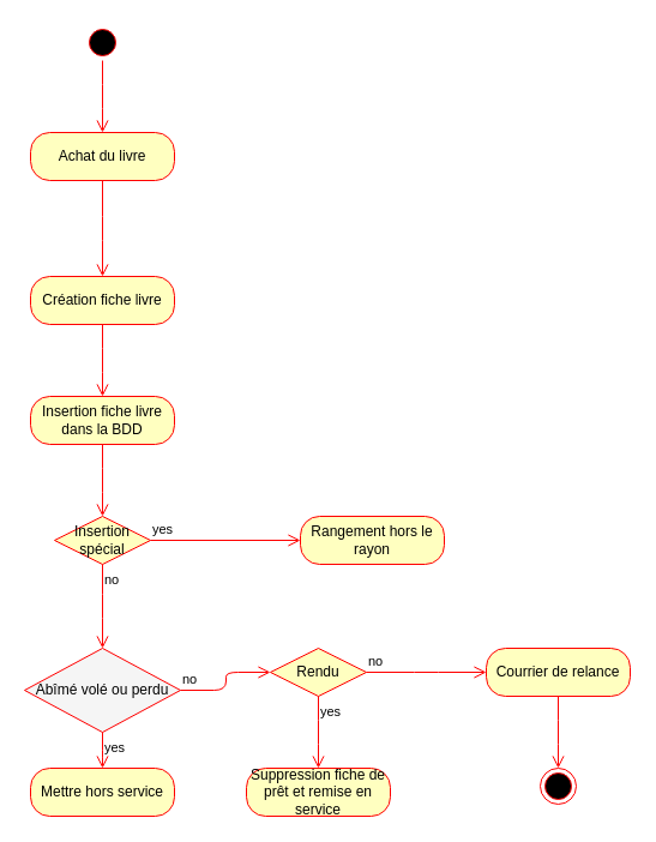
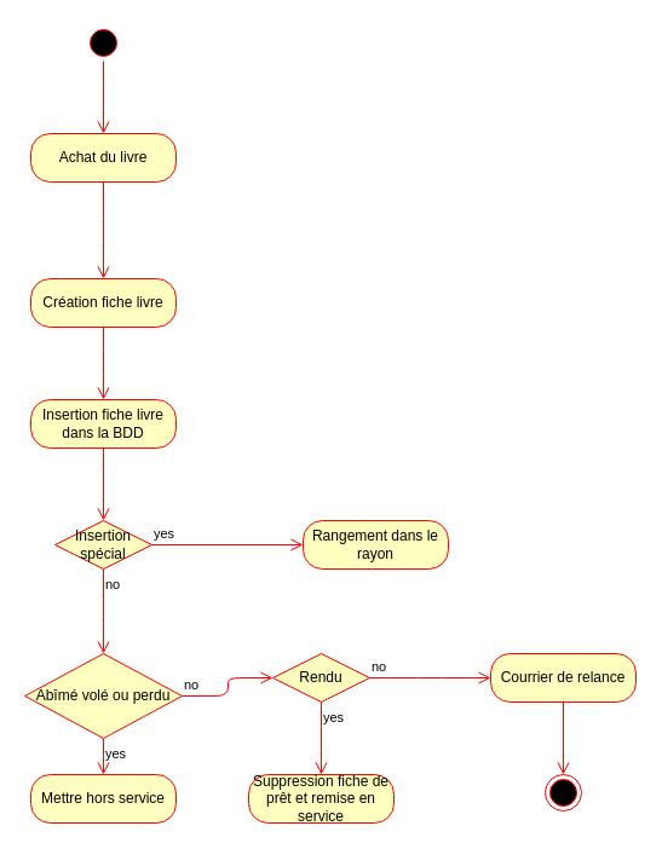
  <mxCell id="0" />
  <mxCell id="1" parent="0" />
  <mxCell id="2" value="" style="ellipse;html=1;shape=startState;fillColor=#000000;strokeColor=#ff0000;" vertex="1" parent="1"><mxGeometry x="70" y="20" width="30" height="30" as="geometry" /></mxCell>
  <mxCell id="3" value="" style="edgeStyle=orthogonalEdgeStyle;html=1;verticalAlign=bottom;endArrow=open;endSize=8;strokeColor=#ff0000;" edge="1" parent="1" source="2"><mxGeometry relative="1" as="geometry"><mxPoint x="85" y="110" as="targetPoint" /></mxGeometry></mxCell>
  <mxCell id="4" value="Achat du livre" style="rounded=1;whiteSpace=wrap;html=1;arcSize=40;fontColor=#000000;fillColor=#ffffc0;strokeColor=#ff0000;" vertex="1" parent="1"><mxGeometry x="25" y="110" width="120" height="40" as="geometry" /></mxCell>
  <mxCell id="5" value="" style="edgeStyle=orthogonalEdgeStyle;html=1;verticalAlign=bottom;endArrow=open;endSize=8;strokeColor=#ff0000;entryX=0.5;entryY=0;entryDx=0;entryDy=0;" edge="1" parent="1" source="4"><mxGeometry relative="1" as="geometry"><mxPoint x="85" y="230" as="targetPoint" /></mxGeometry></mxCell>
  <mxCell id="6" value="Création fiche livre" style="rounded=1;whiteSpace=wrap;html=1;arcSize=40;fontColor=#000000;fillColor=#ffffc0;strokeColor=#ff0000;" vertex="1" parent="1"><mxGeometry x="25" y="230" width="120" height="40" as="geometry" /></mxCell>
  <mxCell id="7" value="" style="edgeStyle=orthogonalEdgeStyle;html=1;verticalAlign=bottom;endArrow=open;endSize=8;strokeColor=#ff0000;" edge="1" parent="1" source="6"><mxGeometry relative="1" as="geometry"><mxPoint x="85" y="330" as="targetPoint" /></mxGeometry></mxCell>
  <mxCell id="8" value="Insertion fiche livre dans la BDD" style="rounded=1;whiteSpace=wrap;html=1;arcSize=40;fontColor=#000000;fillColor=#ffffc0;strokeColor=#ff0000;" vertex="1" parent="1"><mxGeometry x="25" y="330" width="120" height="40" as="geometry" /></mxCell>
  <mxCell id="9" value="" style="edgeStyle=orthogonalEdgeStyle;html=1;verticalAlign=bottom;endArrow=open;endSize=8;strokeColor=#ff0000;" edge="1" parent="1" source="8"><mxGeometry relative="1" as="geometry"><mxPoint x="85" y="430" as="targetPoint" /></mxGeometry></mxCell>
- <mxCell id="10" value="Rangement hors le rayon" style="rounded=1;whiteSpace=wrap;html=1;arcSize=40;fontColor=#000000;fillColor=#ffffc0;strokeColor=#ff0000;" vertex="1" parent="1"><mxGeometry x="250" y="430" width="120" height="40" as="geometry" /></mxCell>
- <mxCell id="11" value="Abîmé volé ou perdu" style="rhombus;whiteSpace=wrap;html=1;fillColor=#f5f5f5;strokeColor=#ff0000;" vertex="1" parent="1"><mxGeometry x="20" y="540" width="130" height="70" as="geometry" /></mxCell>
+ <mxCell id="10" value="Rangement dans le rayon" style="rounded=1;whiteSpace=wrap;html=1;arcSize=40;fontColor=#000000;fillColor=#ffffc0;strokeColor=#ff0000;" vertex="1" parent="1"><mxGeometry x="250" y="430" width="120" height="40" as="geometry" /></mxCell>
+ <mxCell id="11" value="Abîmé volé ou perdu" style="rhombus;whiteSpace=wrap;html=1;fillColor=#ffffc0;strokeColor=#ff0000;" vertex="1" parent="1"><mxGeometry x="20" y="540" width="130" height="70" as="geometry" /></mxCell>
  <mxCell id="12" value="no" style="edgeStyle=orthogonalEdgeStyle;html=1;align=left;verticalAlign=bottom;endArrow=open;endSize=8;strokeColor=#ff0000;" edge="1" parent="1" source="11"><mxGeometry x="-1" relative="1" as="geometry"><mxPoint x="225" y="560" as="targetPoint" /><Array as="points"><mxPoint x="188" y="575" /><mxPoint x="188" y="560" /></Array></mxGeometry></mxCell>
  <mxCell id="13" value="yes" style="edgeStyle=orthogonalEdgeStyle;html=1;align=left;verticalAlign=top;endArrow=open;endSize=8;strokeColor=#ff0000;" edge="1" parent="1" source="11"><mxGeometry x="-1" relative="1" as="geometry"><mxPoint x="85" y="640" as="targetPoint" /></mxGeometry></mxCell>
  <mxCell id="14" value="Mettre hors service" style="rounded=1;whiteSpace=wrap;html=1;arcSize=40;fontColor=#000000;fillColor=#ffffc0;strokeColor=#ff0000;" vertex="1" parent="1"><mxGeometry x="25" y="640" width="120" height="40" as="geometry" /></mxCell>
  <mxCell id="15" value="Rendu" style="rhombus;whiteSpace=wrap;html=1;fillColor=#ffffc0;strokeColor=#ff0000;" vertex="1" parent="1"><mxGeometry x="225" y="540" width="80" height="40" as="geometry" /></mxCell>
  <mxCell id="16" value="no" style="edgeStyle=orthogonalEdgeStyle;html=1;align=left;verticalAlign=bottom;endArrow=open;endSize=8;strokeColor=#ff0000;" edge="1" parent="1" source="15"><mxGeometry x="-1" relative="1" as="geometry"><mxPoint x="405" y="560" as="targetPoint" /></mxGeometry></mxCell>
  <mxCell id="17" value="yes" style="edgeStyle=orthogonalEdgeStyle;html=1;align=left;verticalAlign=top;endArrow=open;endSize=8;strokeColor=#ff0000;" edge="1" parent="1" source="15"><mxGeometry x="-1" relative="1" as="geometry"><mxPoint x="265" y="640" as="targetPoint" /></mxGeometry></mxCell>
  <mxCell id="18" value="Suppression fiche de prêt et remise en service" style="rounded=1;whiteSpace=wrap;html=1;arcSize=40;fontColor=#000000;fillColor=#ffffc0;strokeColor=#ff0000;" vertex="1" parent="1"><mxGeometry x="205" y="640" width="120" height="40" as="geometry" /></mxCell>
  <mxCell id="19" value="Courrier de relance" style="rounded=1;whiteSpace=wrap;html=1;arcSize=40;fontColor=#000000;fillColor=#ffffc0;strokeColor=#ff0000;" vertex="1" parent="1"><mxGeometry x="405" y="540" width="120" height="40" as="geometry" /></mxCell>
  <mxCell id="20" value="" style="edgeStyle=orthogonalEdgeStyle;html=1;verticalAlign=bottom;endArrow=open;endSize=8;strokeColor=#ff0000;" edge="1" parent="1" source="19"><mxGeometry relative="1" as="geometry"><mxPoint x="465" y="640" as="targetPoint" /></mxGeometry></mxCell>
  <mxCell id="21" value="" style="ellipse;html=1;shape=endState;fillColor=#000000;strokeColor=#ff0000;" vertex="1" parent="1"><mxGeometry x="450" y="640" width="30" height="30" as="geometry" /></mxCell>
  <mxCell id="22" value="Insertion spécial" style="rhombus;whiteSpace=wrap;html=1;fillColor=#ffffc0;strokeColor=#ff0000;" vertex="1" parent="1"><mxGeometry x="45" y="430" width="80" height="40" as="geometry" /></mxCell>
  <mxCell id="23" value="yes" style="edgeStyle=orthogonalEdgeStyle;html=1;align=left;verticalAlign=bottom;endArrow=open;endSize=8;strokeColor=#ff0000;" edge="1" source="22" parent="1"><mxGeometry x="-1" relative="1" as="geometry"><mxPoint x="250" y="450" as="targetPoint" /></mxGeometry></mxCell>
  <mxCell id="24" value="no" style="edgeStyle=orthogonalEdgeStyle;html=1;align=left;verticalAlign=top;endArrow=open;endSize=8;strokeColor=#ff0000;" edge="1" source="22" parent="1"><mxGeometry x="-1" relative="1" as="geometry"><mxPoint x="85" y="540" as="targetPoint" /></mxGeometry></mxCell>
